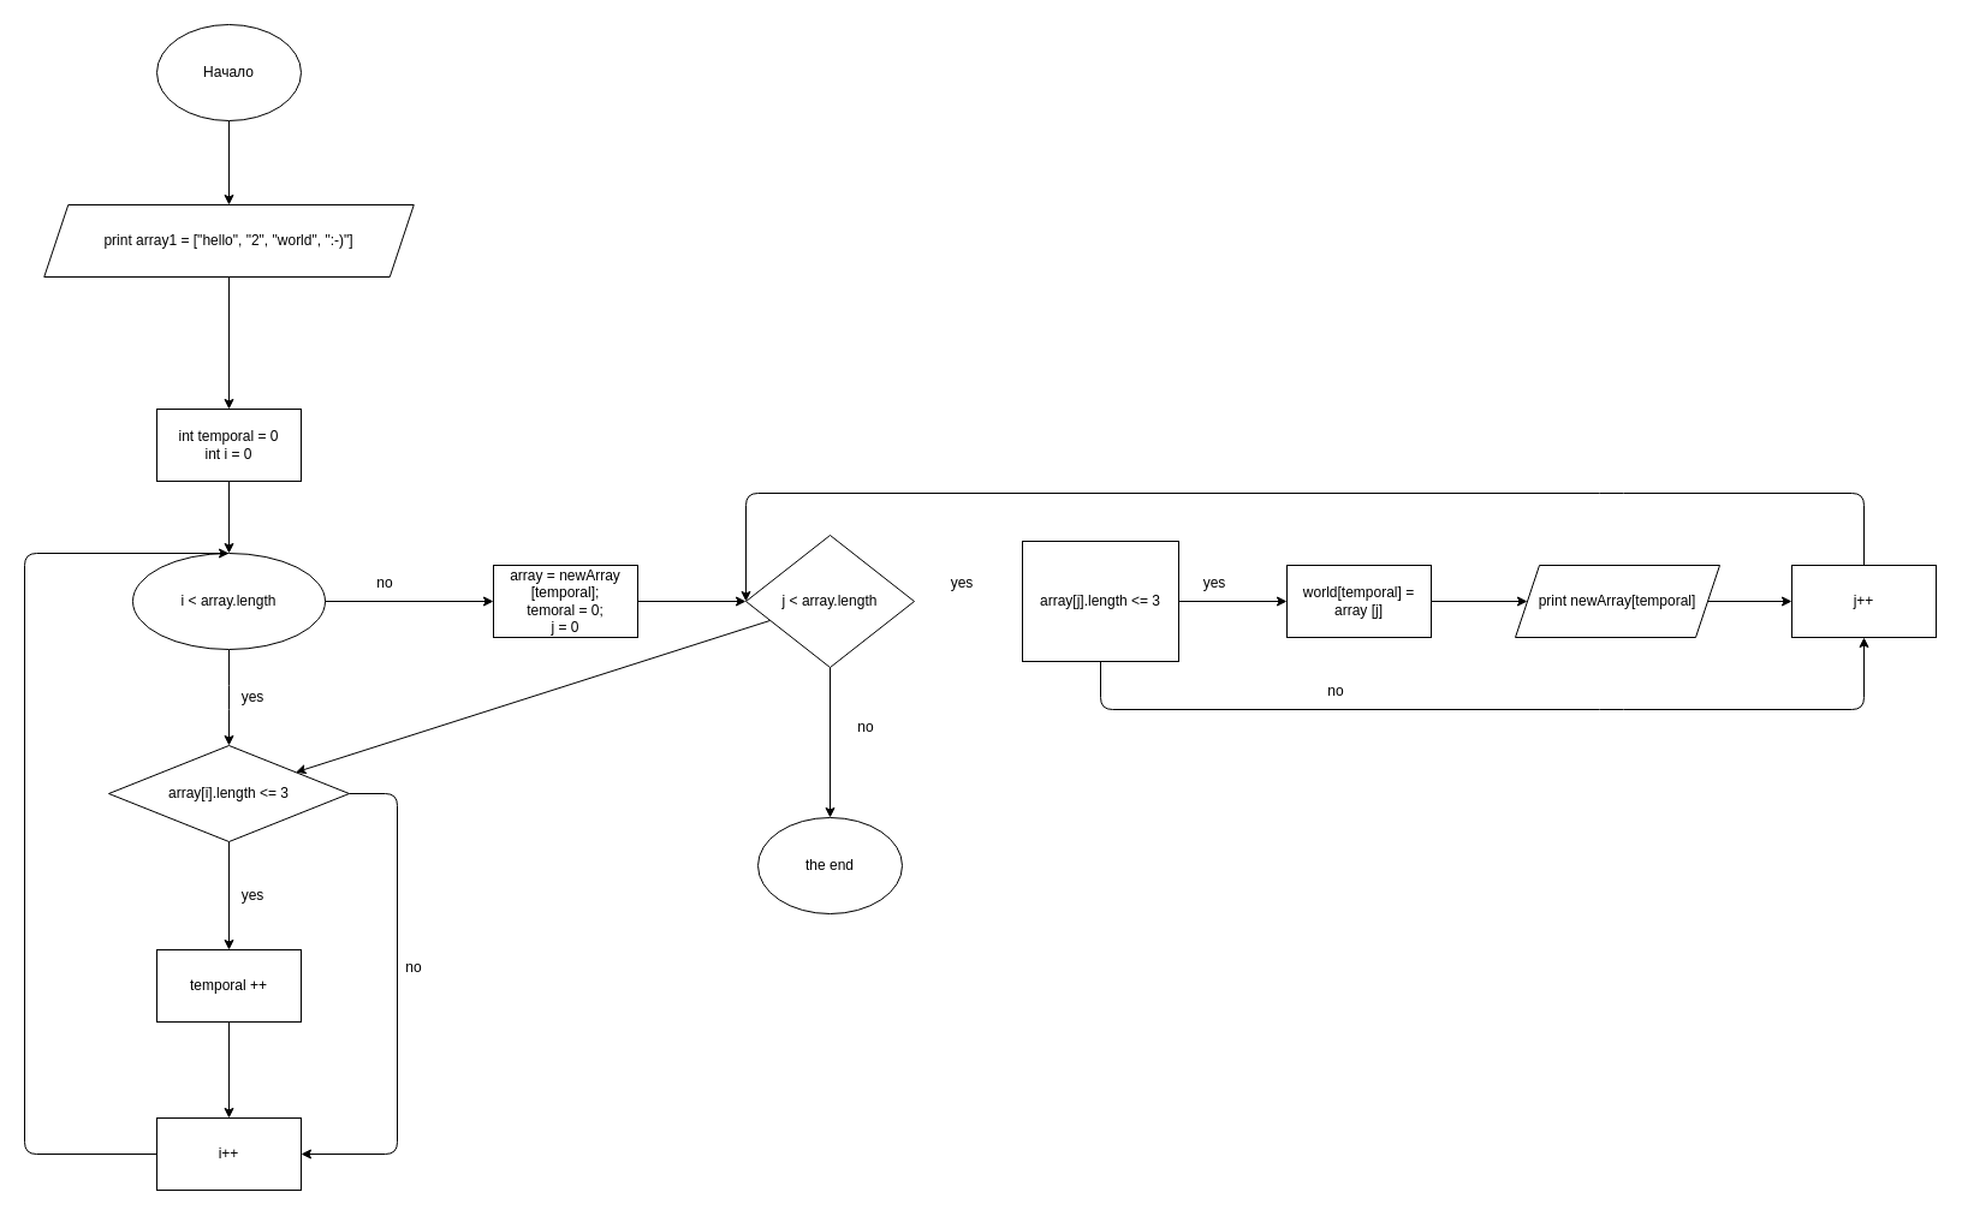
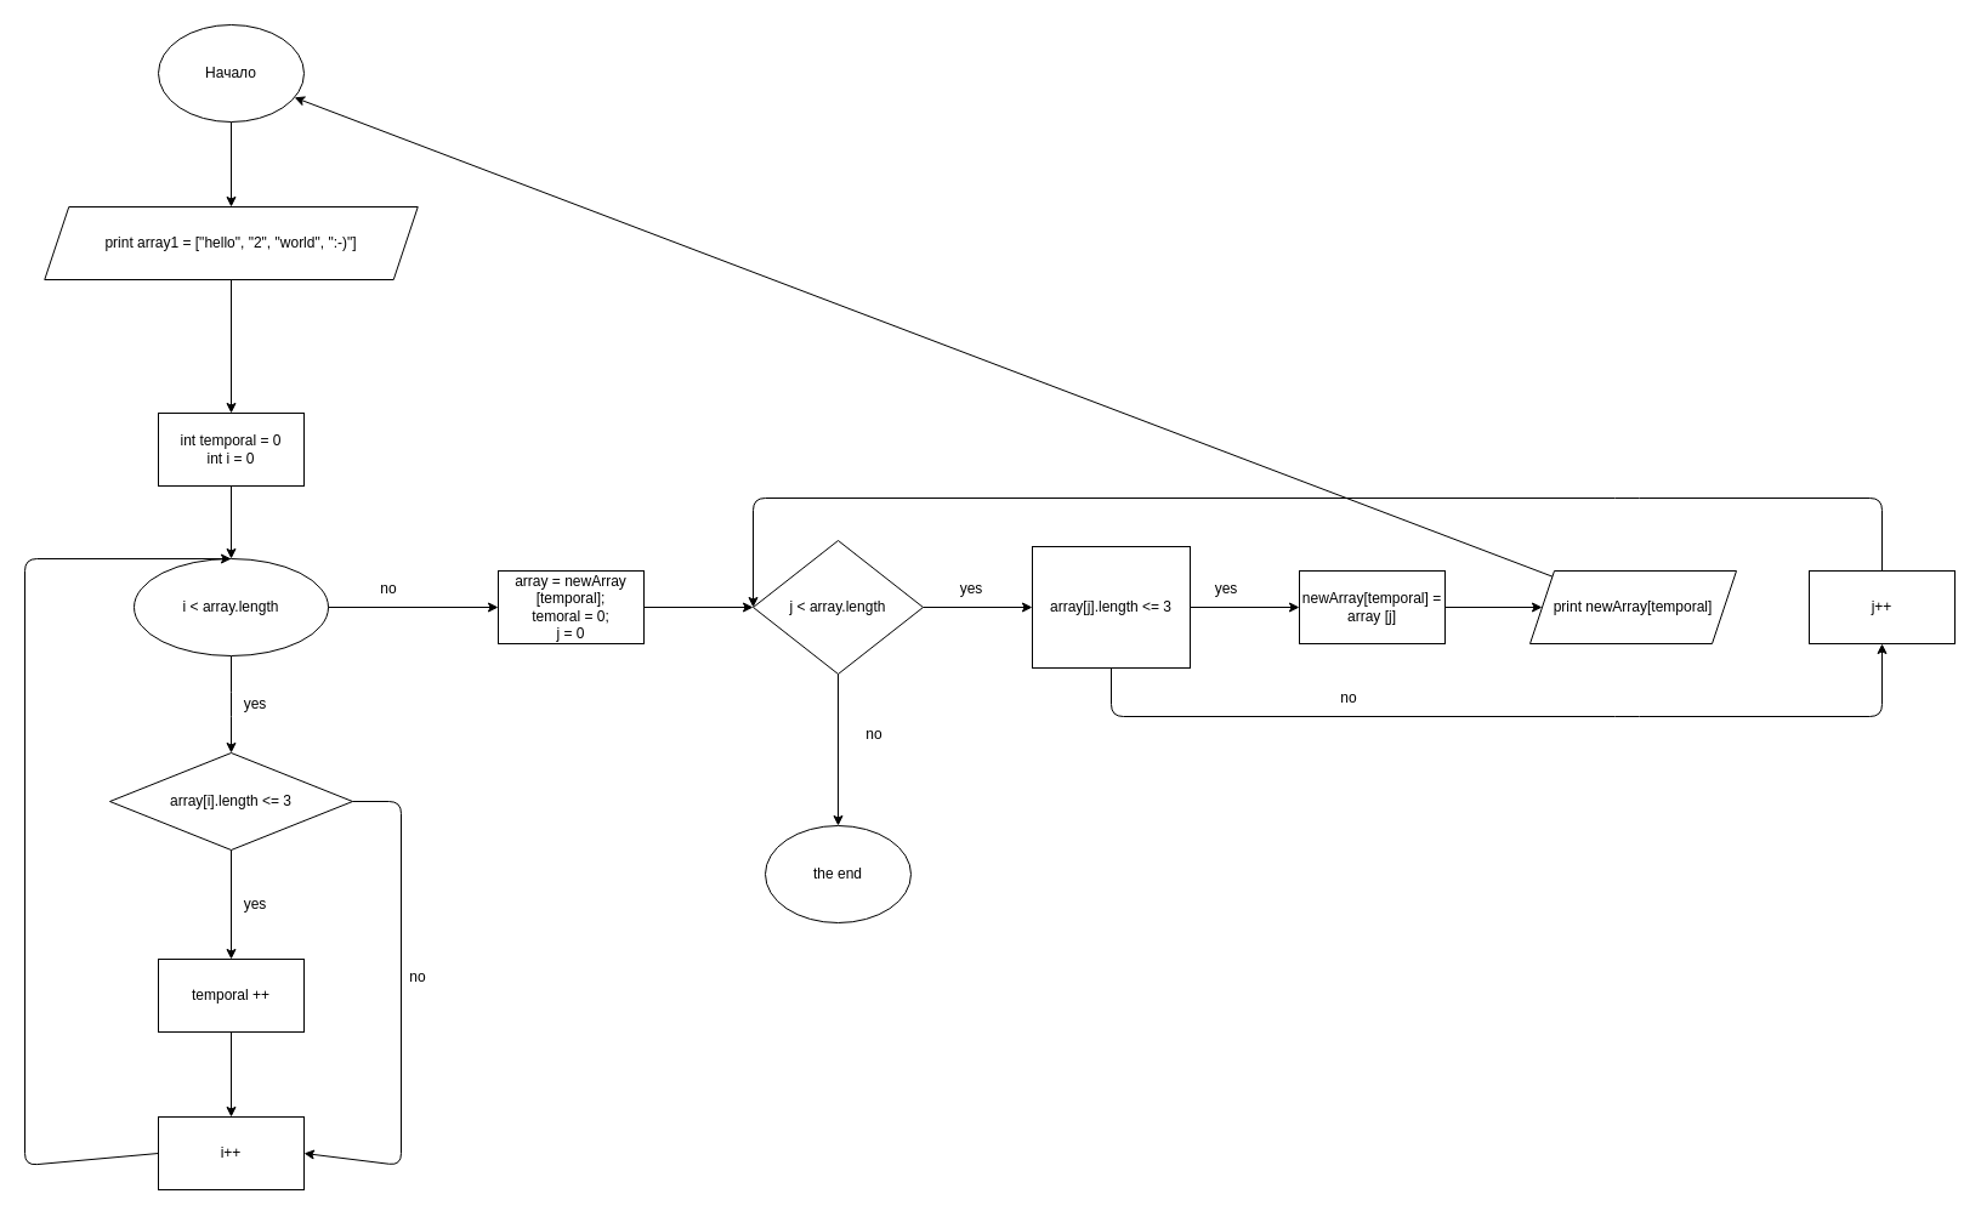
  <mxCell id="0" />
  <mxCell id="1" parent="0" />
  <mxCell id="2" value="" style="edgeStyle=none;html=1;" edge="1" parent="1" source="3" target="5"><mxGeometry relative="1" as="geometry" /></mxCell>
  <mxCell id="3" value="Начало" style="ellipse;whiteSpace=wrap;html=1;" vertex="1" parent="1"><mxGeometry x="130" y="20" width="120" height="80" as="geometry" /></mxCell>
  <mxCell id="4" value="" style="edgeStyle=none;html=1;" edge="1" parent="1" source="5"><mxGeometry relative="1" as="geometry"><mxPoint x="190" y="340" as="targetPoint" /></mxGeometry></mxCell>
  <mxCell id="5" value="print array1 = [&quot;hello&quot;, &quot;2&quot;, &quot;world&quot;, &quot;:-)&quot;]&lt;br&gt;" style="shape=parallelogram;perimeter=parallelogramPerimeter;whiteSpace=wrap;html=1;fixedSize=1;" vertex="1" parent="1"><mxGeometry x="36.25" y="170" width="307.5" height="60" as="geometry" /></mxCell>
  <mxCell id="6" value="" style="edgeStyle=none;html=1;" edge="1" parent="1" source="7" target="9"><mxGeometry relative="1" as="geometry" /></mxCell>
  <mxCell id="7" value="int temporal = 0&lt;br&gt;int i = 0" style="rounded=0;whiteSpace=wrap;html=1;" vertex="1" parent="1"><mxGeometry x="130" y="340" width="120" height="60" as="geometry" /></mxCell>
  <mxCell id="8" value="" style="edgeStyle=none;html=1;" edge="1" parent="1" source="9" target="11"><mxGeometry relative="1" as="geometry"><Array as="points"><mxPoint x="190" y="580" /></Array></mxGeometry></mxCell>
  <mxCell id="9" value="i &amp;lt; array.length" style="ellipse;whiteSpace=wrap;html=1;" vertex="1" parent="1"><mxGeometry x="110" y="460" width="160" height="80" as="geometry" /></mxCell>
  <mxCell id="10" value="" style="edgeStyle=none;html=1;" edge="1" parent="1" source="11" target="13"><mxGeometry relative="1" as="geometry" /></mxCell>
  <mxCell id="11" value="array[i].length &amp;lt;= 3" style="rhombus;whiteSpace=wrap;html=1;rounded=0;" vertex="1" parent="1"><mxGeometry x="90" y="620" width="200" height="80" as="geometry" /></mxCell>
  <mxCell id="12" value="" style="edgeStyle=none;html=1;" edge="1" parent="1" source="13" target="14"><mxGeometry relative="1" as="geometry" /></mxCell>
  <mxCell id="13" value="temporal ++" style="whiteSpace=wrap;html=1;rounded=0;" vertex="1" parent="1"><mxGeometry x="130" y="790" width="120" height="60" as="geometry" /></mxCell>
- <mxCell id="14" value="i++" style="whiteSpace=wrap;html=1;rounded=0;" vertex="1" parent="1"><mxGeometry x="130" y="930" width="120" height="60" as="geometry" /></mxCell>
+ <mxCell id="14" value="i++" style="whiteSpace=wrap;html=1;rounded=0;" vertex="1" parent="1"><mxGeometry x="130" y="920" width="120" height="60" as="geometry" /></mxCell>
  <mxCell id="15" value="" style="endArrow=classic;html=1;exitX=0;exitY=0.5;exitDx=0;exitDy=0;entryX=0.5;entryY=0;entryDx=0;entryDy=0;" edge="1" parent="1" source="14" target="9"><mxGeometry width="50" height="50" relative="1" as="geometry"><mxPoint x="170" y="920" as="sourcePoint" /><mxPoint x="220" y="870" as="targetPoint" /><Array as="points"><mxPoint x="20" y="960" /><mxPoint x="20" y="460" /></Array></mxGeometry></mxCell>
  <mxCell id="16" value="yes" style="text;html=1;strokeColor=none;fillColor=none;align=center;verticalAlign=middle;whiteSpace=wrap;rounded=0;" vertex="1" parent="1"><mxGeometry x="180" y="564.5" width="60" height="30" as="geometry" /></mxCell>
  <mxCell id="17" value="yes" style="text;html=1;strokeColor=none;fillColor=none;align=center;verticalAlign=middle;whiteSpace=wrap;rounded=0;" vertex="1" parent="1"><mxGeometry x="180" y="730" width="60" height="30" as="geometry" /></mxCell>
  <mxCell id="18" value="" style="endArrow=classic;html=1;exitX=1;exitY=0.5;exitDx=0;exitDy=0;" edge="1" parent="1" source="9"><mxGeometry width="50" height="50" relative="1" as="geometry"><mxPoint x="140" y="500" as="sourcePoint" /><mxPoint x="410" y="500" as="targetPoint" /></mxGeometry></mxCell>
  <mxCell id="19" value="" style="endArrow=classic;html=1;entryX=1;entryY=0.5;entryDx=0;entryDy=0;" edge="1" parent="1" target="14"><mxGeometry width="50" height="50" relative="1" as="geometry"><mxPoint x="290" y="660" as="sourcePoint" /><mxPoint x="190" y="790" as="targetPoint" /><Array as="points"><mxPoint x="330" y="660" /><mxPoint x="330" y="960" /></Array></mxGeometry></mxCell>
  <mxCell id="20" value="no" style="text;html=1;strokeColor=none;fillColor=none;align=center;verticalAlign=middle;whiteSpace=wrap;rounded=0;" vertex="1" parent="1"><mxGeometry x="314" y="790" width="60" height="30" as="geometry" /></mxCell>
  <mxCell id="21" value="" style="edgeStyle=none;html=1;" edge="1" parent="1" source="22"><mxGeometry relative="1" as="geometry"><mxPoint x="620" y="500" as="targetPoint" /></mxGeometry></mxCell>
  <mxCell id="22" value="array = newArray [temporal];&lt;br&gt;temoral = 0;&lt;br&gt;j = 0" style="rounded=0;whiteSpace=wrap;html=1;" vertex="1" parent="1"><mxGeometry x="410" y="470" width="120" height="60" as="geometry" /></mxCell>
  <mxCell id="23" value="no" style="text;html=1;strokeColor=none;fillColor=none;align=center;verticalAlign=middle;whiteSpace=wrap;rounded=0;" vertex="1" parent="1"><mxGeometry x="290" y="470" width="60" height="30" as="geometry" /></mxCell>
- <mxCell id="24" value="" style="edgeStyle=none;html=1;" edge="1" parent="1" source="25" target="11"><mxGeometry relative="1" as="geometry" /></mxCell>
+ <mxCell id="24" value="" style="edgeStyle=none;html=1;" edge="1" parent="1" source="25" target="31"><mxGeometry relative="1" as="geometry" /></mxCell>
  <mxCell id="25" value="j &amp;lt; array.length" style="rhombus;whiteSpace=wrap;html=1;" vertex="1" parent="1"><mxGeometry x="620" y="445" width="140" height="110" as="geometry" /></mxCell>
  <mxCell id="26" value="" style="edgeStyle=none;html=1;" edge="1" parent="1" source="27" target="39"><mxGeometry relative="1" as="geometry" /></mxCell>
- <mxCell id="27" value="world[temporal] = array [j]" style="whiteSpace=wrap;html=1;" vertex="1" parent="1"><mxGeometry x="1070" y="470" width="120" height="60" as="geometry" /></mxCell>
+ <mxCell id="27" value="newArray[temporal] = array [j]" style="whiteSpace=wrap;html=1;" vertex="1" parent="1"><mxGeometry x="1070" y="470" width="120" height="60" as="geometry" /></mxCell>
  <mxCell id="28" value="j++" style="whiteSpace=wrap;html=1;" vertex="1" parent="1"><mxGeometry x="1490" y="470" width="120" height="60" as="geometry" /></mxCell>
  <mxCell id="29" value="yes" style="text;html=1;strokeColor=none;fillColor=none;align=center;verticalAlign=middle;whiteSpace=wrap;rounded=0;" vertex="1" parent="1"><mxGeometry x="770" y="470" width="60" height="30" as="geometry" /></mxCell>
  <mxCell id="30" value="" style="edgeStyle=none;html=1;" edge="1" parent="1" source="31" target="27"><mxGeometry relative="1" as="geometry" /></mxCell>
  <mxCell id="31" value="array[j].length &amp;lt;= 3" style="whiteSpace=wrap;html=1;rounded=0;" vertex="1" parent="1"><mxGeometry x="850" y="450" width="130" height="100" as="geometry" /></mxCell>
  <mxCell id="32" value="yes" style="text;html=1;strokeColor=none;fillColor=none;align=center;verticalAlign=middle;whiteSpace=wrap;rounded=0;" vertex="1" parent="1"><mxGeometry x="980" y="470" width="60" height="30" as="geometry" /></mxCell>
  <mxCell id="33" value="" style="endArrow=classic;html=1;exitX=0.5;exitY=1;exitDx=0;exitDy=0;" edge="1" parent="1" source="25"><mxGeometry width="50" height="50" relative="1" as="geometry"><mxPoint x="750" y="580" as="sourcePoint" /><mxPoint x="690" y="680" as="targetPoint" /></mxGeometry></mxCell>
  <mxCell id="34" value="no" style="text;html=1;strokeColor=none;fillColor=none;align=center;verticalAlign=middle;whiteSpace=wrap;rounded=0;" vertex="1" parent="1"><mxGeometry x="690" y="590" width="60" height="30" as="geometry" /></mxCell>
  <mxCell id="35" value="" style="endArrow=classic;html=1;exitX=0.5;exitY=0;exitDx=0;exitDy=0;entryX=0;entryY=0.5;entryDx=0;entryDy=0;" edge="1" parent="1" source="28" target="25"><mxGeometry width="50" height="50" relative="1" as="geometry"><mxPoint x="1230" y="580" as="sourcePoint" /><mxPoint x="1280" y="530" as="targetPoint" /><Array as="points"><mxPoint x="1550" y="410" /><mxPoint x="1340" y="410" /><mxPoint x="620" y="410" /></Array></mxGeometry></mxCell>
  <mxCell id="36" value="" style="endArrow=classic;html=1;exitX=0.5;exitY=1;exitDx=0;exitDy=0;entryX=0.5;entryY=1;entryDx=0;entryDy=0;" edge="1" parent="1" source="31" target="28"><mxGeometry width="50" height="50" relative="1" as="geometry"><mxPoint x="930" y="580" as="sourcePoint" /><mxPoint x="980" y="530" as="targetPoint" /><Array as="points"><mxPoint x="915" y="590" /><mxPoint x="1340" y="590" /><mxPoint x="1550" y="590" /></Array></mxGeometry></mxCell>
  <mxCell id="37" value="no" style="text;html=1;strokeColor=none;fillColor=none;align=center;verticalAlign=middle;whiteSpace=wrap;rounded=0;" vertex="1" parent="1"><mxGeometry x="1081" y="560" width="60" height="30" as="geometry" /></mxCell>
- <mxCell id="38" value="" style="edgeStyle=none;html=1;" edge="1" parent="1" source="39" target="28"><mxGeometry relative="1" as="geometry" /></mxCell>
+ <mxCell id="38" value="" style="edgeStyle=none;html=1;" edge="1" parent="1" source="39" target="3"><mxGeometry relative="1" as="geometry" /></mxCell>
  <mxCell id="39" value="print newArray[temporal]" style="shape=parallelogram;perimeter=parallelogramPerimeter;whiteSpace=wrap;html=1;fixedSize=1;" vertex="1" parent="1"><mxGeometry x="1260" y="470" width="170" height="60" as="geometry" /></mxCell>
  <mxCell id="40" value="the end" style="ellipse;whiteSpace=wrap;html=1;" vertex="1" parent="1"><mxGeometry x="630" y="680" width="120" height="80" as="geometry" /></mxCell>
